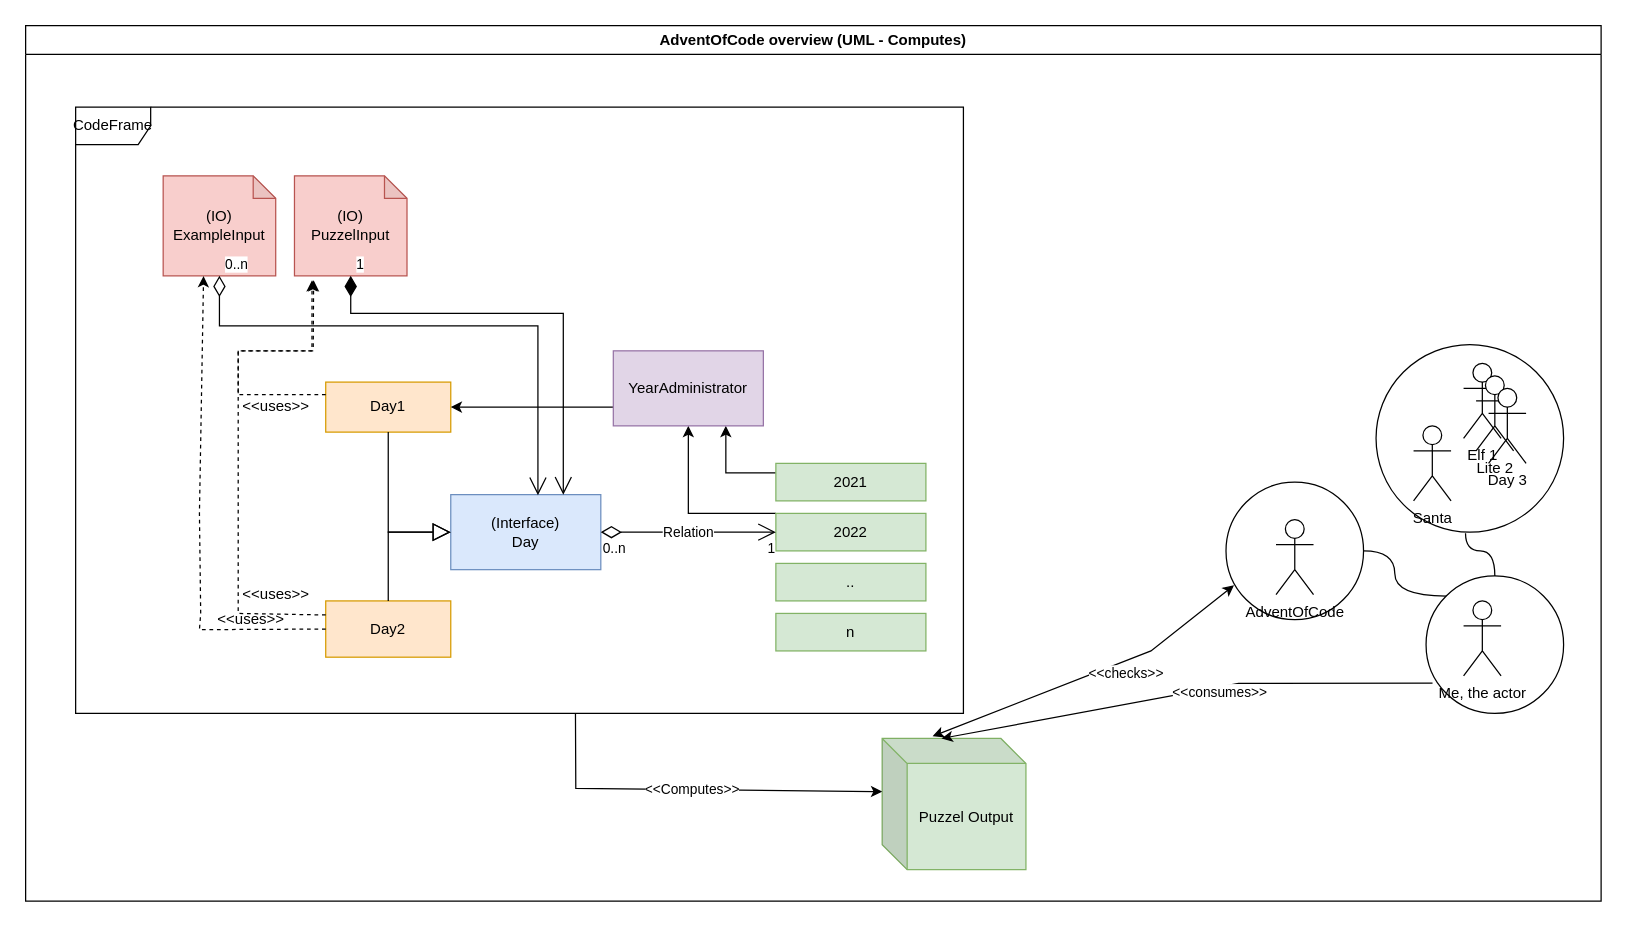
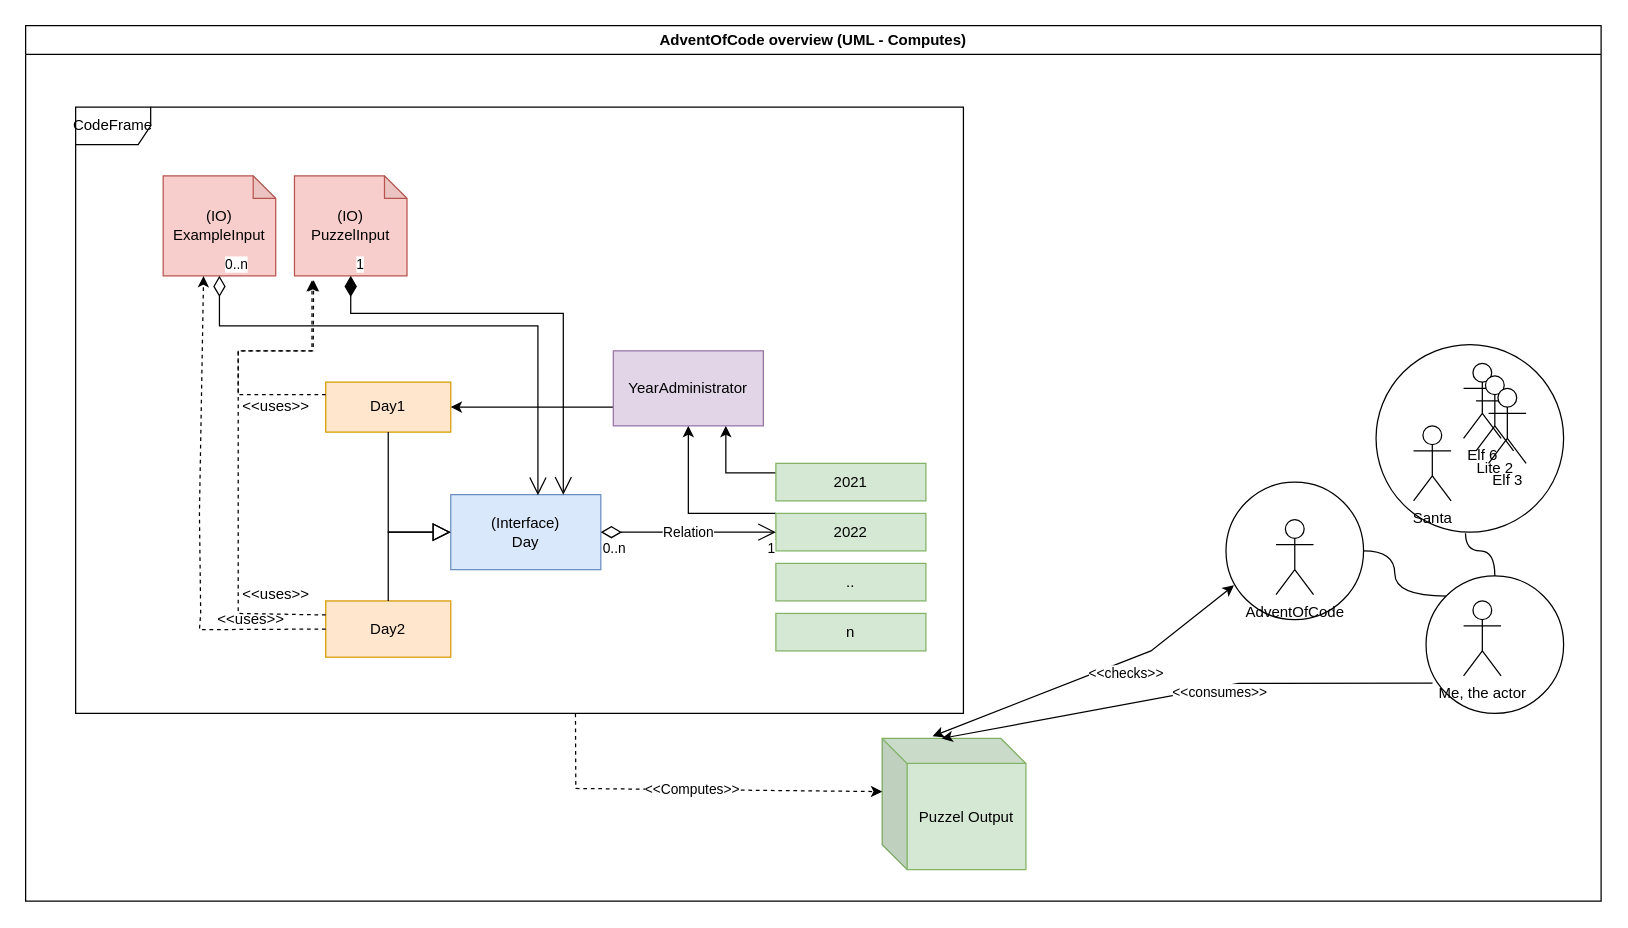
  <mxCell id="0" />
  <mxCell id="1" parent="0" />
  <mxCell id="2" style="edgeStyle=orthogonalEdgeStyle;rounded=0;orthogonalLoop=1;jettySize=auto;html=1;exitX=0;exitY=0.25;exitDx=0;exitDy=0;entryX=0.75;entryY=1;entryDx=0;entryDy=0;" edge="1" parent="1" source="3" target="38"><mxGeometry relative="1" as="geometry" /></mxCell>
  <mxCell id="3" value="2021" style="rounded=0;whiteSpace=wrap;html=1;fillColor=#d5e8d4;strokeColor=#82b366;" vertex="1" parent="1"><mxGeometry x="620" y="370" width="120" height="30" as="geometry" /></mxCell>
  <mxCell id="4" style="edgeStyle=orthogonalEdgeStyle;rounded=0;orthogonalLoop=1;jettySize=auto;html=1;exitX=0;exitY=0;exitDx=0;exitDy=0;entryX=0.5;entryY=1;entryDx=0;entryDy=0;" edge="1" parent="1" source="5" target="38"><mxGeometry relative="1" as="geometry"><Array as="points"><mxPoint x="550" y="410" /></Array></mxGeometry></mxCell>
  <mxCell id="5" value="2022" style="rounded=0;whiteSpace=wrap;html=1;fillColor=#d5e8d4;strokeColor=#82b366;" vertex="1" parent="1"><mxGeometry x="620" y="410" width="120" height="30" as="geometry" /></mxCell>
  <mxCell id="6" value=".." style="rounded=0;whiteSpace=wrap;html=1;fillColor=#d5e8d4;strokeColor=#82b366;" vertex="1" parent="1"><mxGeometry x="620" y="450" width="120" height="30" as="geometry" /></mxCell>
  <mxCell id="7" value="n" style="rounded=0;whiteSpace=wrap;html=1;fillColor=#d5e8d4;strokeColor=#82b366;" vertex="1" parent="1"><mxGeometry x="620" y="490" width="120" height="30" as="geometry" /></mxCell>
  <mxCell id="8" value="Day1" style="rounded=0;whiteSpace=wrap;html=1;fillColor=#ffe6cc;strokeColor=#d79b00;" vertex="1" parent="1"><mxGeometry x="260" y="305" width="100" height="40" as="geometry" /></mxCell>
  <mxCell id="9" value="(Interface)&lt;br&gt;Day" style="rounded=0;whiteSpace=wrap;html=1;fillColor=#dae8fc;strokeColor=#6c8ebf;" vertex="1" parent="1"><mxGeometry x="360" y="395" width="120" height="60" as="geometry" /></mxCell>
  <mxCell id="10" value="" style="endArrow=block;endFill=0;endSize=12;html=1;exitX=0.5;exitY=1;exitDx=0;exitDy=0;entryX=0;entryY=0.5;entryDx=0;entryDy=0;rounded=0;" edge="1" parent="1" source="8" target="9"><mxGeometry width="160" relative="1" as="geometry"><mxPoint x="260" y="410" as="sourcePoint" /><mxPoint x="420" y="410" as="targetPoint" /><Array as="points"><mxPoint x="310" y="425" /></Array></mxGeometry></mxCell>
  <mxCell id="11" value="Day2" style="rounded=0;whiteSpace=wrap;html=1;fillColor=#ffe6cc;strokeColor=#d79b00;" vertex="1" parent="1"><mxGeometry x="260" y="480" width="100" height="45" as="geometry" /></mxCell>
  <mxCell id="12" value="" style="endArrow=block;endFill=0;endSize=12;html=1;rounded=0;exitX=0.5;exitY=0;exitDx=0;exitDy=0;entryX=0;entryY=0.5;entryDx=0;entryDy=0;" edge="1" parent="1" source="11" target="9"><mxGeometry width="160" relative="1" as="geometry"><mxPoint x="630" y="450" as="sourcePoint" /><mxPoint x="790" y="450" as="targetPoint" /><Array as="points"><mxPoint x="310" y="425" /></Array></mxGeometry></mxCell>
  <mxCell id="13" value="Relation" style="endArrow=open;html=1;endSize=12;startArrow=diamondThin;startSize=14;startFill=0;edgeStyle=orthogonalEdgeStyle;rounded=0;exitX=1;exitY=0.5;exitDx=0;exitDy=0;entryX=0;entryY=0.5;entryDx=0;entryDy=0;" edge="1" parent="1" source="9" target="5"><mxGeometry relative="1" as="geometry"><mxPoint x="630" y="450" as="sourcePoint" /><mxPoint x="790" y="450" as="targetPoint" /></mxGeometry></mxCell>
  <mxCell id="14" value="0..n" style="edgeLabel;resizable=0;html=1;align=left;verticalAlign=top;" connectable="0" vertex="1" parent="13"><mxGeometry x="-1" relative="1" as="geometry" /></mxCell>
  <mxCell id="15" value="1" style="edgeLabel;resizable=0;html=1;align=right;verticalAlign=top;" connectable="0" vertex="1" parent="13"><mxGeometry x="1" relative="1" as="geometry" /></mxCell>
  <mxCell id="16" value="Santa" style="shape=umlActor;verticalLabelPosition=bottom;verticalAlign=top;html=1;" vertex="1" parent="1"><mxGeometry x="1130" y="340" width="30" height="60" as="geometry" /></mxCell>
- <mxCell id="17" value="Elf 1" style="shape=umlActor;verticalLabelPosition=bottom;verticalAlign=top;html=1;" vertex="1" parent="1"><mxGeometry x="1170" y="290" width="30" height="60" as="geometry" /></mxCell>
+ <mxCell id="17" value="Elf 6" style="shape=umlActor;verticalLabelPosition=bottom;verticalAlign=top;html=1;" vertex="1" parent="1"><mxGeometry x="1170" y="290" width="30" height="60" as="geometry" /></mxCell>
  <mxCell id="18" value="Lite 2&lt;br&gt;" style="shape=umlActor;verticalLabelPosition=bottom;verticalAlign=top;html=1;" vertex="1" parent="1"><mxGeometry x="1180" y="300" width="30" height="60" as="geometry" /></mxCell>
- <mxCell id="19" value="Day 3" style="shape=umlActor;verticalLabelPosition=bottom;verticalAlign=top;html=1;" vertex="1" parent="1"><mxGeometry x="1190" y="310" width="30" height="60" as="geometry" /></mxCell>
+ <mxCell id="19" value="Elf 3" style="shape=umlActor;verticalLabelPosition=bottom;verticalAlign=top;html=1;" vertex="1" parent="1"><mxGeometry x="1190" y="310" width="30" height="60" as="geometry" /></mxCell>
  <mxCell id="20" value="Me, the actor" style="shape=umlActor;verticalLabelPosition=bottom;verticalAlign=top;html=1;" vertex="1" parent="1"><mxGeometry x="1170" y="480" width="30" height="60" as="geometry" /></mxCell>
  <mxCell id="21" value="AdventOfCode" style="shape=umlActor;verticalLabelPosition=bottom;verticalAlign=top;html=1;" vertex="1" parent="1"><mxGeometry x="1020" y="415" width="30" height="60" as="geometry" /></mxCell>
  <mxCell id="22" value="" style="ellipse;whiteSpace=wrap;html=1;aspect=fixed;fillColor=none;" vertex="1" parent="1"><mxGeometry x="980" y="385" width="110" height="110" as="geometry" /></mxCell>
  <mxCell id="23" style="edgeStyle=orthogonalEdgeStyle;orthogonalLoop=1;jettySize=auto;html=1;exitX=0.5;exitY=0;exitDx=0;exitDy=0;entryX=0.477;entryY=1.006;entryDx=0;entryDy=0;entryPerimeter=0;endArrow=none;endFill=0;curved=1;" edge="1" parent="1" source="25" target="26"><mxGeometry relative="1" as="geometry" /></mxCell>
  <mxCell id="24" style="edgeStyle=orthogonalEdgeStyle;orthogonalLoop=1;jettySize=auto;html=1;exitX=0;exitY=0;exitDx=0;exitDy=0;entryX=1;entryY=0.5;entryDx=0;entryDy=0;endArrow=none;endFill=0;curved=1;" edge="1" parent="1" source="25" target="22"><mxGeometry relative="1" as="geometry" /></mxCell>
  <mxCell id="25" value="" style="ellipse;whiteSpace=wrap;html=1;aspect=fixed;fillColor=none;" vertex="1" parent="1"><mxGeometry x="1140" y="460" width="110" height="110" as="geometry" /></mxCell>
  <mxCell id="26" value="" style="ellipse;whiteSpace=wrap;html=1;aspect=fixed;fillColor=none;" vertex="1" parent="1"><mxGeometry x="1100" y="275" width="150" height="150" as="geometry" /></mxCell>
  <mxCell id="27" value="(IO)&lt;br&gt;ExampleInput" style="shape=note;whiteSpace=wrap;html=1;backgroundOutline=1;darkOpacity=0.05;size=18;fillColor=#f8cecc;strokeColor=#b85450;" vertex="1" parent="1"><mxGeometry x="130" width="90" height="80" as="geometry" y="140" /></mxCell>
  <mxCell id="28" value="(IO)&lt;br&gt;PuzzelInput" style="shape=note;whiteSpace=wrap;html=1;backgroundOutline=1;darkOpacity=0.05;size=18;fillColor=#f8cecc;strokeColor=#b85450;" vertex="1" parent="1"><mxGeometry x="235" width="90" height="80" as="geometry" y="140" /></mxCell>
  <mxCell id="29" value="1" style="endArrow=open;html=1;endSize=12;startArrow=diamondThin;startSize=14;startFill=1;edgeStyle=orthogonalEdgeStyle;align=left;verticalAlign=bottom;rounded=0;entryX=0.75;entryY=0;entryDx=0;entryDy=0;" edge="1" parent="1" target="9"><mxGeometry x="-1" y="3" relative="1" as="geometry"><mxPoint x="280" y="220" as="sourcePoint" /><mxPoint x="520" y="420" as="targetPoint" /><Array as="points"><mxPoint x="280" y="250" /><mxPoint x="450" y="250" /></Array></mxGeometry></mxCell>
  <mxCell id="30" value="0..n" style="endArrow=open;html=1;endSize=12;startArrow=diamondThin;startSize=14;startFill=0;edgeStyle=orthogonalEdgeStyle;align=left;verticalAlign=bottom;rounded=0;exitX=0.5;exitY=1;exitDx=0;exitDy=0;exitPerimeter=0;entryX=0.581;entryY=0.008;entryDx=0;entryDy=0;entryPerimeter=0;" edge="1" parent="1" source="27" target="9"><mxGeometry x="-1" y="3" relative="1" as="geometry"><mxPoint x="360" y="420" as="sourcePoint" /><mxPoint x="520" y="420" as="targetPoint" /><Array as="points"><mxPoint x="175" y="260" /><mxPoint x="430" y="260" /></Array></mxGeometry></mxCell>
  <mxCell id="31" value="" style="endArrow=classic;html=1;rounded=0;exitX=0;exitY=0.25;exitDx=0;exitDy=0;entryX=0.17;entryY=1.044;entryDx=0;entryDy=0;entryPerimeter=0;dashed=1;" edge="1" parent="1" source="8" target="28"><mxGeometry width="50" height="50" relative="1" as="geometry"><mxPoint x="350" y="410" as="sourcePoint" /><mxPoint x="400" y="360" as="targetPoint" /><Array as="points"><mxPoint x="190" y="315" /><mxPoint x="190" y="280" /><mxPoint x="250" y="280" /></Array></mxGeometry></mxCell>
  <mxCell id="32" value="&amp;lt;&amp;lt;uses&amp;gt;&amp;gt;" style="text;html=1;align=center;verticalAlign=middle;resizable=0;points=[];autosize=1;strokeColor=none;fillColor=none;" vertex="1" parent="1"><mxGeometry x="180" y="310" width="80" height="30" as="geometry" /></mxCell>
  <mxCell id="33" value="" style="endArrow=classic;html=1;rounded=0;exitX=0;exitY=0.25;exitDx=0;exitDy=0;entryX=0.156;entryY=1.044;entryDx=0;entryDy=0;entryPerimeter=0;dashed=1;" edge="1" parent="1" source="11" target="28"><mxGeometry width="50" height="50" relative="1" as="geometry"><mxPoint x="180" y="440" as="sourcePoint" /><mxPoint x="180" y="349" as="targetPoint" /><Array as="points"><mxPoint x="190" y="490" /><mxPoint x="190" y="450" /><mxPoint x="190" y="280" /><mxPoint x="249" y="280" /></Array></mxGeometry></mxCell>
  <mxCell id="34" value="" style="endArrow=classic;html=1;rounded=0;exitX=0;exitY=0.5;exitDx=0;exitDy=0;entryX=0.359;entryY=1.002;entryDx=0;entryDy=0;entryPerimeter=0;dashed=1;" edge="1" parent="1" source="11" target="27"><mxGeometry width="50" height="50" relative="1" as="geometry"><mxPoint x="160" y="516" as="sourcePoint" /><mxPoint x="159" y="250" as="targetPoint" /><Array as="points"><mxPoint x="159" y="503" /><mxPoint x="160" y="490" /><mxPoint x="159" y="410" /></Array></mxGeometry></mxCell>
  <mxCell id="35" value="&amp;lt;&amp;lt;uses&amp;gt;&amp;gt;" style="text;html=1;align=center;verticalAlign=middle;resizable=0;points=[];autosize=1;strokeColor=none;fillColor=none;" vertex="1" parent="1"><mxGeometry x="180" y="460" width="80" height="30" as="geometry" /></mxCell>
  <mxCell id="36" value="&amp;lt;&amp;lt;uses&amp;gt;&amp;gt;" style="text;html=1;align=center;verticalAlign=middle;resizable=0;points=[];autosize=1;strokeColor=none;fillColor=none;" vertex="1" parent="1"><mxGeometry x="160" y="480" width="80" height="30" as="geometry" /></mxCell>
  <mxCell id="37" style="edgeStyle=orthogonalEdgeStyle;rounded=0;orthogonalLoop=1;jettySize=auto;html=1;exitX=0;exitY=0.75;exitDx=0;exitDy=0;entryX=1;entryY=0.5;entryDx=0;entryDy=0;" edge="1" parent="1" source="38" target="8"><mxGeometry relative="1" as="geometry" /></mxCell>
  <mxCell id="38" value="YearAdministrator" style="rounded=0;whiteSpace=wrap;html=1;fillColor=#e1d5e7;strokeColor=#9673a6;" vertex="1" parent="1"><mxGeometry x="490" y="280" width="120" height="60" as="geometry" /></mxCell>
  <mxCell id="39" value="Puzzel Output" style="shape=cube;whiteSpace=wrap;html=1;boundedLbl=1;backgroundOutline=1;darkOpacity=0.05;darkOpacity2=0.1;fillColor=#d5e8d4;strokeColor=#82b366;" vertex="1" parent="1"><mxGeometry x="705" y="590" width="115" height="105" as="geometry" /></mxCell>
  <mxCell id="40" value="CodeFrame" style="shape=umlFrame;whiteSpace=wrap;html=1;pointerEvents=0;" vertex="1" parent="1"><mxGeometry x="60" y="85" width="710" height="485" as="geometry" /></mxCell>
- <mxCell id="41" value="" style="endArrow=classic;html=1;rounded=0;exitX=0.563;exitY=1;exitDx=0;exitDy=0;exitPerimeter=0;entryX=0;entryY=0;entryDx=0;entryDy=42.5;entryPerimeter=0;" edge="1" parent="1" source="40" target="39"><mxGeometry relative="1" as="geometry"><mxPoint x="560" y="660" as="sourcePoint" /><mxPoint x="660" y="660" as="targetPoint" /><Array as="points"><mxPoint x="460" y="630" /></Array></mxGeometry></mxCell>
+ <mxCell id="41" value="" style="endArrow=classic;html=1;rounded=0;exitX=0.563;exitY=1;exitDx=0;exitDy=0;exitPerimeter=0;entryX=0;entryY=0;entryDx=0;entryDy=42.5;entryPerimeter=0;dashed=1;" edge="1" parent="1" source="40" target="39"><mxGeometry relative="1" as="geometry"><mxPoint x="560" y="660" as="sourcePoint" /><mxPoint x="660" y="660" as="targetPoint" /><Array as="points"><mxPoint x="460" y="630" /></Array></mxGeometry></mxCell>
  <mxCell id="42" value="&amp;lt;&amp;lt;Computes&amp;gt;&amp;gt;" style="edgeLabel;resizable=0;html=1;align=center;verticalAlign=middle;" connectable="0" vertex="1" parent="41"><mxGeometry relative="1" as="geometry" /></mxCell>
  <mxCell id="43" value="" style="endArrow=classic;html=1;rounded=0;exitX=0.047;exitY=0.779;exitDx=0;exitDy=0;exitPerimeter=0;entryX=0;entryY=0;entryDx=47.5;entryDy=0;entryPerimeter=0;" edge="1" parent="1" source="25" target="39"><mxGeometry relative="1" as="geometry"><mxPoint x="970" y="433.5" as="sourcePoint" /><mxPoint x="1320" y="496.5" as="targetPoint" /><Array as="points"><mxPoint x="990" y="546" /></Array></mxGeometry></mxCell>
  <mxCell id="44" value="&amp;lt;&amp;lt;consumes&amp;gt;&amp;gt;" style="edgeLabel;resizable=0;html=1;align=center;verticalAlign=middle;" connectable="0" vertex="1" parent="43"><mxGeometry relative="1" as="geometry"><mxPoint x="27" y="-1" as="offset" /></mxGeometry></mxCell>
  <mxCell id="45" value="" style="endArrow=classic;html=1;rounded=0;exitX=0.058;exitY=0.75;exitDx=0;exitDy=0;exitPerimeter=0;entryX=0.351;entryY=-0.017;entryDx=0;entryDy=0;entryPerimeter=0;strokeColor=default;startArrow=classic;startFill=1;" edge="1" parent="1" source="22" target="39"><mxGeometry relative="1" as="geometry"><mxPoint x="1155" y="556" as="sourcePoint" /><mxPoint x="868" y="600" as="targetPoint" /><Array as="points"><mxPoint x="920" y="520" /></Array></mxGeometry></mxCell>
  <mxCell id="46" value="&amp;lt;&amp;lt;checks&amp;gt;&amp;gt;" style="edgeLabel;resizable=0;html=1;align=center;verticalAlign=middle;" connectable="0" vertex="1" parent="45"><mxGeometry relative="1" as="geometry"><mxPoint x="27" y="-1" as="offset" /></mxGeometry></mxCell>
  <mxCell id="47" value="AdventOfCode overview (UML - Computes)" style="swimlane;whiteSpace=wrap;html=1;" vertex="1" parent="1"><mxGeometry x="20" y="20" width="1260" height="700" as="geometry" /></mxCell>
